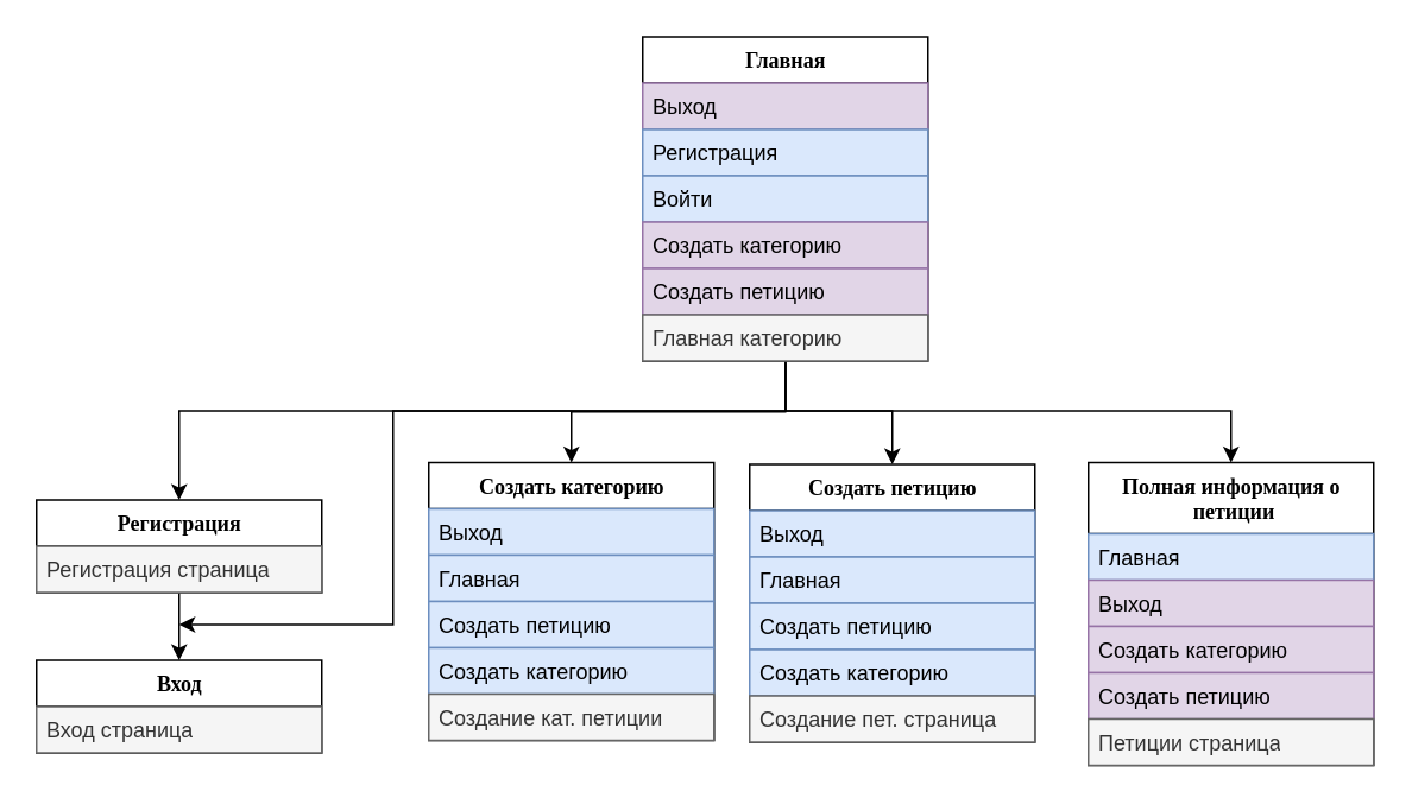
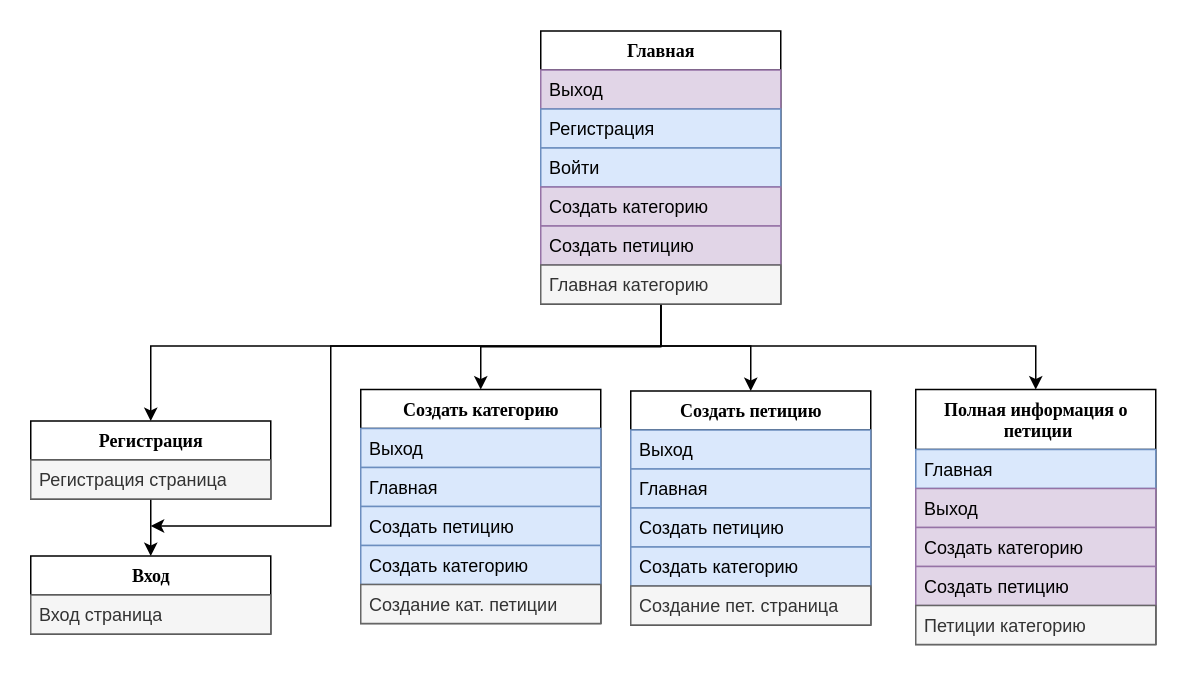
  <mxCell id="0" />
  <mxCell id="1" parent="0" />
  <mxCell id="2" style="edgeStyle=orthogonalEdgeStyle;rounded=0;orthogonalLoop=1;jettySize=auto;html=1;entryX=0.5;entryY=0;entryDx=0;entryDy=0;" edge="1" parent="1" source="7" target="15"><mxGeometry relative="1" as="geometry"><Array as="points"><mxPoint x="440" y="230" /><mxPoint x="100" y="230" /></Array></mxGeometry></mxCell>
  <mxCell id="3" style="edgeStyle=orthogonalEdgeStyle;rounded=0;orthogonalLoop=1;jettySize=auto;html=1;strokeColor=default;endArrow=classic;endFill=1;" edge="1" parent="1" source="7"><mxGeometry relative="1" as="geometry"><mxPoint x="100" y="350" as="targetPoint" /><Array as="points"><mxPoint x="440" y="230" /><mxPoint x="220" y="230" /><mxPoint x="220" y="350" /></Array></mxGeometry></mxCell>
  <mxCell id="4" style="edgeStyle=orthogonalEdgeStyle;rounded=0;orthogonalLoop=1;jettySize=auto;html=1;" edge="1" parent="1" source="7" target="19"><mxGeometry relative="1" as="geometry" /></mxCell>
  <mxCell id="5" style="edgeStyle=orthogonalEdgeStyle;rounded=0;orthogonalLoop=1;jettySize=auto;html=1;entryX=0.5;entryY=0;entryDx=0;entryDy=0;" edge="1" parent="1" source="7" target="25"><mxGeometry relative="1" as="geometry"><Array as="points"><mxPoint x="440" y="230" /><mxPoint x="500" y="230" /></Array></mxGeometry></mxCell>
  <mxCell id="6" style="edgeStyle=orthogonalEdgeStyle;rounded=0;orthogonalLoop=1;jettySize=auto;html=1;entryX=0.5;entryY=0;entryDx=0;entryDy=0;" edge="1" parent="1" source="7" target="31"><mxGeometry relative="1" as="geometry"><Array as="points"><mxPoint x="440" y="230" /><mxPoint x="690" y="230" /></Array></mxGeometry></mxCell>
  <mxCell id="7" value="Главная" style="swimlane;html=1;fontStyle=1;align=center;verticalAlign=top;childLayout=stackLayout;horizontal=1;startSize=26;horizontalStack=0;resizeParent=1;resizeLast=0;collapsible=1;marginBottom=0;swimlaneFillColor=#ffffff;rounded=0;shadow=0;comic=0;labelBackgroundColor=none;strokeWidth=1;fillColor=none;fontFamily=Verdana;fontSize=12" parent="1" vertex="1"><mxGeometry x="360" y="20" width="160" height="182" as="geometry"><mxRectangle x="420" y="30" width="90" height="30" as="alternateBounds" /></mxGeometry></mxCell>
  <mxCell id="8" value="Выход" style="text;html=1;strokeColor=#9673a6;fillColor=#e1d5e7;align=left;verticalAlign=top;spacingLeft=4;spacingRight=4;whiteSpace=wrap;overflow=hidden;rotatable=0;points=[[0,0.5],[1,0.5]];portConstraint=eastwest;" parent="7" vertex="1"><mxGeometry y="26" width="160" height="26" as="geometry" /></mxCell>
  <mxCell id="9" value="Регистрация" style="text;html=1;strokeColor=#6c8ebf;fillColor=#dae8fc;align=left;verticalAlign=top;spacingLeft=4;spacingRight=4;whiteSpace=wrap;overflow=hidden;rotatable=0;points=[[0,0.5],[1,0.5]];portConstraint=eastwest;" parent="7" vertex="1"><mxGeometry y="52" width="160" height="26" as="geometry" /></mxCell>
  <mxCell id="10" value="Войти" style="text;html=1;strokeColor=#6c8ebf;fillColor=#dae8fc;align=left;verticalAlign=top;spacingLeft=4;spacingRight=4;whiteSpace=wrap;overflow=hidden;rotatable=0;points=[[0,0.5],[1,0.5]];portConstraint=eastwest;" parent="7" vertex="1"><mxGeometry y="78" width="160" height="26" as="geometry" /></mxCell>
  <mxCell id="11" value="Создать категорию" style="text;html=1;strokeColor=#9673a6;fillColor=#e1d5e7;align=left;verticalAlign=top;spacingLeft=4;spacingRight=4;whiteSpace=wrap;overflow=hidden;rotatable=0;points=[[0,0.5],[1,0.5]];portConstraint=eastwest;" parent="7" vertex="1"><mxGeometry y="104" width="160" height="26" as="geometry" /></mxCell>
  <mxCell id="12" value="Создать петицию" style="text;html=1;strokeColor=#9673a6;fillColor=#e1d5e7;align=left;verticalAlign=top;spacingLeft=4;spacingRight=4;whiteSpace=wrap;overflow=hidden;rotatable=0;points=[[0,0.5],[1,0.5]];portConstraint=eastwest;" parent="7" vertex="1"><mxGeometry y="130" width="160" height="26" as="geometry" /></mxCell>
  <mxCell id="13" value="Главная категорию" style="text;html=1;strokeColor=#666666;fillColor=#f5f5f5;align=left;verticalAlign=top;spacingLeft=4;spacingRight=4;whiteSpace=wrap;overflow=hidden;rotatable=0;points=[[0,0.5],[1,0.5]];portConstraint=eastwest;fontColor=#333333;" parent="7" vertex="1"><mxGeometry y="156" width="160" height="26" as="geometry" /></mxCell>
  <mxCell id="14" style="edgeStyle=orthogonalEdgeStyle;rounded=0;orthogonalLoop=1;jettySize=auto;html=1;" edge="1" parent="1" source="15" target="17"><mxGeometry relative="1" as="geometry" /></mxCell>
  <mxCell id="15" value="Регистрация" style="swimlane;html=1;fontStyle=1;align=center;verticalAlign=top;childLayout=stackLayout;horizontal=1;startSize=26;horizontalStack=0;resizeParent=1;resizeLast=0;collapsible=1;marginBottom=0;swimlaneFillColor=#ffffff;rounded=0;shadow=0;comic=0;labelBackgroundColor=none;strokeWidth=1;fillColor=none;fontFamily=Verdana;fontSize=12" vertex="1" parent="1"><mxGeometry x="20" y="280" width="160" height="52" as="geometry"><mxRectangle x="420" y="30" width="90" height="30" as="alternateBounds" /></mxGeometry></mxCell>
  <mxCell id="16" value="Регистрация страница" style="text;html=1;strokeColor=#666666;fillColor=#f5f5f5;align=left;verticalAlign=top;spacingLeft=4;spacingRight=4;whiteSpace=wrap;overflow=hidden;rotatable=0;points=[[0,0.5],[1,0.5]];portConstraint=eastwest;fontColor=#333333;" vertex="1" parent="15"><mxGeometry y="26" width="160" height="26" as="geometry" /></mxCell>
  <mxCell id="17" value="Вход" style="swimlane;html=1;fontStyle=1;align=center;verticalAlign=top;childLayout=stackLayout;horizontal=1;startSize=26;horizontalStack=0;resizeParent=1;resizeLast=0;collapsible=1;marginBottom=0;swimlaneFillColor=#ffffff;rounded=0;shadow=0;comic=0;labelBackgroundColor=none;strokeWidth=1;fillColor=none;fontFamily=Verdana;fontSize=12" vertex="1" parent="1"><mxGeometry x="20" y="370" width="160" height="52" as="geometry"><mxRectangle x="420" y="30" width="90" height="30" as="alternateBounds" /></mxGeometry></mxCell>
  <mxCell id="18" value="Вход страница" style="text;html=1;strokeColor=#666666;fillColor=#f5f5f5;align=left;verticalAlign=top;spacingLeft=4;spacingRight=4;whiteSpace=wrap;overflow=hidden;rotatable=0;points=[[0,0.5],[1,0.5]];portConstraint=eastwest;fontColor=#333333;" vertex="1" parent="17"><mxGeometry y="26" width="160" height="26" as="geometry" /></mxCell>
  <mxCell id="19" value="Создать категорию" style="swimlane;html=1;fontStyle=1;align=center;verticalAlign=top;childLayout=stackLayout;horizontal=1;startSize=26;horizontalStack=0;resizeParent=1;resizeLast=0;collapsible=1;marginBottom=0;swimlaneFillColor=#ffffff;rounded=0;shadow=0;comic=0;labelBackgroundColor=none;strokeWidth=1;fillColor=none;fontFamily=Verdana;fontSize=12" vertex="1" parent="1"><mxGeometry x="240" y="259" width="160" height="156" as="geometry"><mxRectangle x="420" y="30" width="90" height="30" as="alternateBounds" /></mxGeometry></mxCell>
  <mxCell id="20" value="Выход" style="text;html=1;strokeColor=#6c8ebf;fillColor=#dae8fc;align=left;verticalAlign=top;spacingLeft=4;spacingRight=4;whiteSpace=wrap;overflow=hidden;rotatable=0;points=[[0,0.5],[1,0.5]];portConstraint=eastwest;" vertex="1" parent="19"><mxGeometry y="26" width="160" height="26" as="geometry" /></mxCell>
  <mxCell id="21" value="Главная" style="text;html=1;strokeColor=#6c8ebf;fillColor=#dae8fc;align=left;verticalAlign=top;spacingLeft=4;spacingRight=4;whiteSpace=wrap;overflow=hidden;rotatable=0;points=[[0,0.5],[1,0.5]];portConstraint=eastwest;" vertex="1" parent="19"><mxGeometry y="52" width="160" height="26" as="geometry" /></mxCell>
  <mxCell id="22" value="Создать петицию" style="text;html=1;strokeColor=#6c8ebf;fillColor=#dae8fc;align=left;verticalAlign=top;spacingLeft=4;spacingRight=4;whiteSpace=wrap;overflow=hidden;rotatable=0;points=[[0,0.5],[1,0.5]];portConstraint=eastwest;" vertex="1" parent="19"><mxGeometry y="78" width="160" height="26" as="geometry" /></mxCell>
  <mxCell id="23" value="Создать категорию" style="text;html=1;strokeColor=#6c8ebf;fillColor=#dae8fc;align=left;verticalAlign=top;spacingLeft=4;spacingRight=4;whiteSpace=wrap;overflow=hidden;rotatable=0;points=[[0,0.5],[1,0.5]];portConstraint=eastwest;" vertex="1" parent="19"><mxGeometry y="104" width="160" height="26" as="geometry" /></mxCell>
  <mxCell id="24" value="Создание кат. петиции" style="text;html=1;align=left;verticalAlign=top;spacingLeft=4;spacingRight=4;whiteSpace=wrap;overflow=hidden;rotatable=0;points=[[0,0.5],[1,0.5]];portConstraint=eastwest;fillColor=#f5f5f5;fontColor=#333333;strokeColor=#666666;" vertex="1" parent="19"><mxGeometry y="130" width="160" height="26" as="geometry" /></mxCell>
  <mxCell id="25" value="Создать петицию" style="swimlane;html=1;fontStyle=1;align=center;verticalAlign=top;childLayout=stackLayout;horizontal=1;startSize=26;horizontalStack=0;resizeParent=1;resizeLast=0;collapsible=1;marginBottom=0;swimlaneFillColor=#ffffff;rounded=0;shadow=0;comic=0;labelBackgroundColor=none;strokeWidth=1;fillColor=none;fontFamily=Verdana;fontSize=12" vertex="1" parent="1"><mxGeometry x="420" y="260" width="160" height="156" as="geometry"><mxRectangle x="620" y="270" width="90" height="30" as="alternateBounds" /></mxGeometry></mxCell>
  <mxCell id="26" value="Выход" style="text;html=1;strokeColor=#6c8ebf;fillColor=#dae8fc;align=left;verticalAlign=top;spacingLeft=4;spacingRight=4;whiteSpace=wrap;overflow=hidden;rotatable=0;points=[[0,0.5],[1,0.5]];portConstraint=eastwest;" vertex="1" parent="25"><mxGeometry y="26" width="160" height="26" as="geometry" /></mxCell>
  <mxCell id="27" value="Главная" style="text;html=1;strokeColor=#6c8ebf;fillColor=#dae8fc;align=left;verticalAlign=top;spacingLeft=4;spacingRight=4;whiteSpace=wrap;overflow=hidden;rotatable=0;points=[[0,0.5],[1,0.5]];portConstraint=eastwest;" vertex="1" parent="25"><mxGeometry y="52" width="160" height="26" as="geometry" /></mxCell>
  <mxCell id="28" value="Создать петицию" style="text;html=1;strokeColor=#6c8ebf;fillColor=#dae8fc;align=left;verticalAlign=top;spacingLeft=4;spacingRight=4;whiteSpace=wrap;overflow=hidden;rotatable=0;points=[[0,0.5],[1,0.5]];portConstraint=eastwest;" vertex="1" parent="25"><mxGeometry y="78" width="160" height="26" as="geometry" /></mxCell>
  <mxCell id="29" value="Создать категорию" style="text;html=1;strokeColor=#6c8ebf;fillColor=#dae8fc;align=left;verticalAlign=top;spacingLeft=4;spacingRight=4;whiteSpace=wrap;overflow=hidden;rotatable=0;points=[[0,0.5],[1,0.5]];portConstraint=eastwest;" vertex="1" parent="25"><mxGeometry y="104" width="160" height="26" as="geometry" /></mxCell>
  <mxCell id="30" value="Создание пет. страница" style="text;html=1;align=left;verticalAlign=top;spacingLeft=4;spacingRight=4;whiteSpace=wrap;overflow=hidden;rotatable=0;points=[[0,0.5],[1,0.5]];portConstraint=eastwest;fillColor=#f5f5f5;fontColor=#333333;strokeColor=#666666;" vertex="1" parent="25"><mxGeometry y="130" width="160" height="26" as="geometry" /></mxCell>
  <mxCell id="31" value="Полная информация о&lt;div&gt;&amp;nbsp;петиции&lt;/div&gt;" style="swimlane;html=1;fontStyle=1;align=center;verticalAlign=top;childLayout=stackLayout;horizontal=1;startSize=40;horizontalStack=0;resizeParent=1;resizeLast=0;collapsible=1;marginBottom=0;swimlaneFillColor=#ffffff;rounded=0;shadow=0;comic=0;labelBackgroundColor=none;strokeWidth=1;fillColor=none;fontFamily=Verdana;fontSize=12" vertex="1" parent="1"><mxGeometry x="610" y="259" width="160" height="170" as="geometry"><mxRectangle x="840" y="270" width="90" height="30" as="alternateBounds" /></mxGeometry></mxCell>
  <mxCell id="32" value="Главная" style="text;html=1;strokeColor=#6c8ebf;fillColor=#dae8fc;align=left;verticalAlign=top;spacingLeft=4;spacingRight=4;whiteSpace=wrap;overflow=hidden;rotatable=0;points=[[0,0.5],[1,0.5]];portConstraint=eastwest;" vertex="1" parent="31"><mxGeometry y="40" width="160" height="26" as="geometry" /></mxCell>
  <mxCell id="33" value="Выход" style="text;html=1;strokeColor=#9673a6;fillColor=#e1d5e7;align=left;verticalAlign=top;spacingLeft=4;spacingRight=4;whiteSpace=wrap;overflow=hidden;rotatable=0;points=[[0,0.5],[1,0.5]];portConstraint=eastwest;" vertex="1" parent="31"><mxGeometry y="66" width="160" height="26" as="geometry" /></mxCell>
  <mxCell id="34" value="Создать категорию" style="text;html=1;strokeColor=#9673a6;fillColor=#e1d5e7;align=left;verticalAlign=top;spacingLeft=4;spacingRight=4;whiteSpace=wrap;overflow=hidden;rotatable=0;points=[[0,0.5],[1,0.5]];portConstraint=eastwest;" vertex="1" parent="31"><mxGeometry y="92" width="160" height="26" as="geometry" /></mxCell>
  <mxCell id="35" value="Создать петицию" style="text;html=1;strokeColor=#9673a6;fillColor=#e1d5e7;align=left;verticalAlign=top;spacingLeft=4;spacingRight=4;whiteSpace=wrap;overflow=hidden;rotatable=0;points=[[0,0.5],[1,0.5]];portConstraint=eastwest;" vertex="1" parent="31"><mxGeometry y="118" width="160" height="26" as="geometry" /></mxCell>
- <mxCell id="36" value="Петиции страница" style="text;html=1;strokeColor=#666666;fillColor=#f5f5f5;align=left;verticalAlign=top;spacingLeft=4;spacingRight=4;whiteSpace=wrap;overflow=hidden;rotatable=0;points=[[0,0.5],[1,0.5]];portConstraint=eastwest;fontColor=#333333;" vertex="1" parent="31"><mxGeometry y="144" width="160" height="26" as="geometry" /></mxCell>
+ <mxCell id="36" value="Петиции категорию" style="text;html=1;strokeColor=#666666;fillColor=#f5f5f5;align=left;verticalAlign=top;spacingLeft=4;spacingRight=4;whiteSpace=wrap;overflow=hidden;rotatable=0;points=[[0,0.5],[1,0.5]];portConstraint=eastwest;fontColor=#333333;" vertex="1" parent="31"><mxGeometry y="144" width="160" height="26" as="geometry" /></mxCell>
